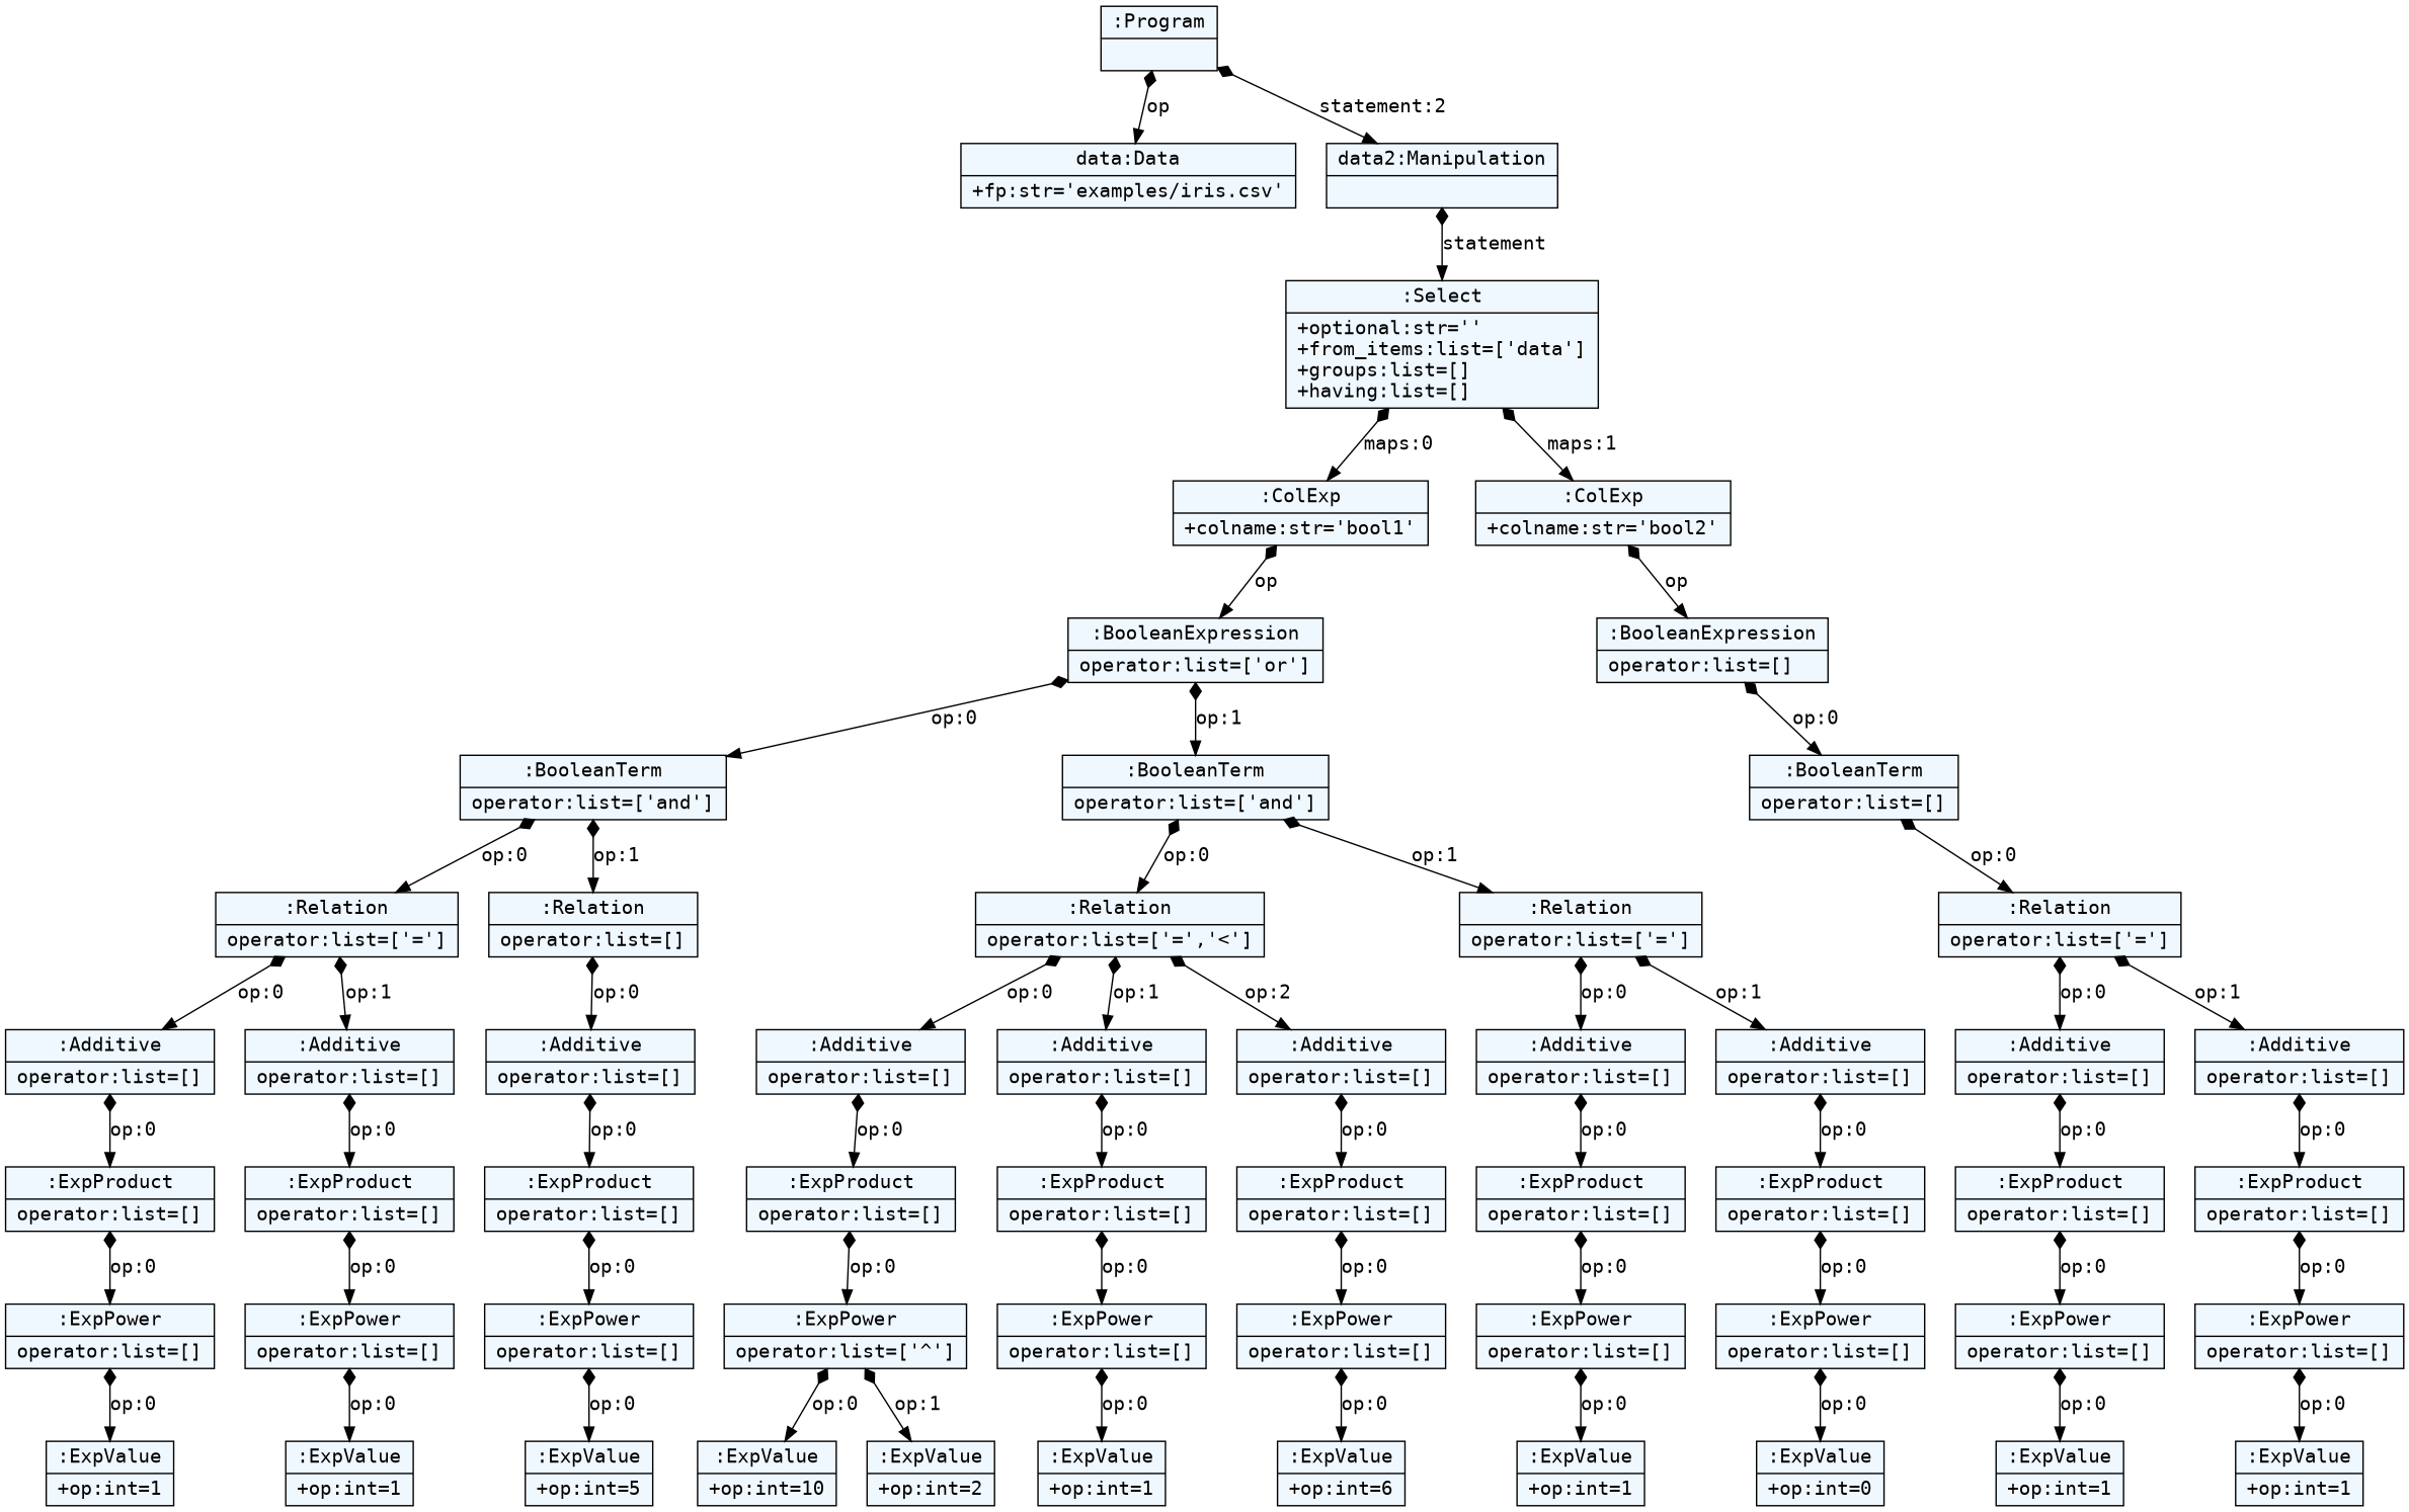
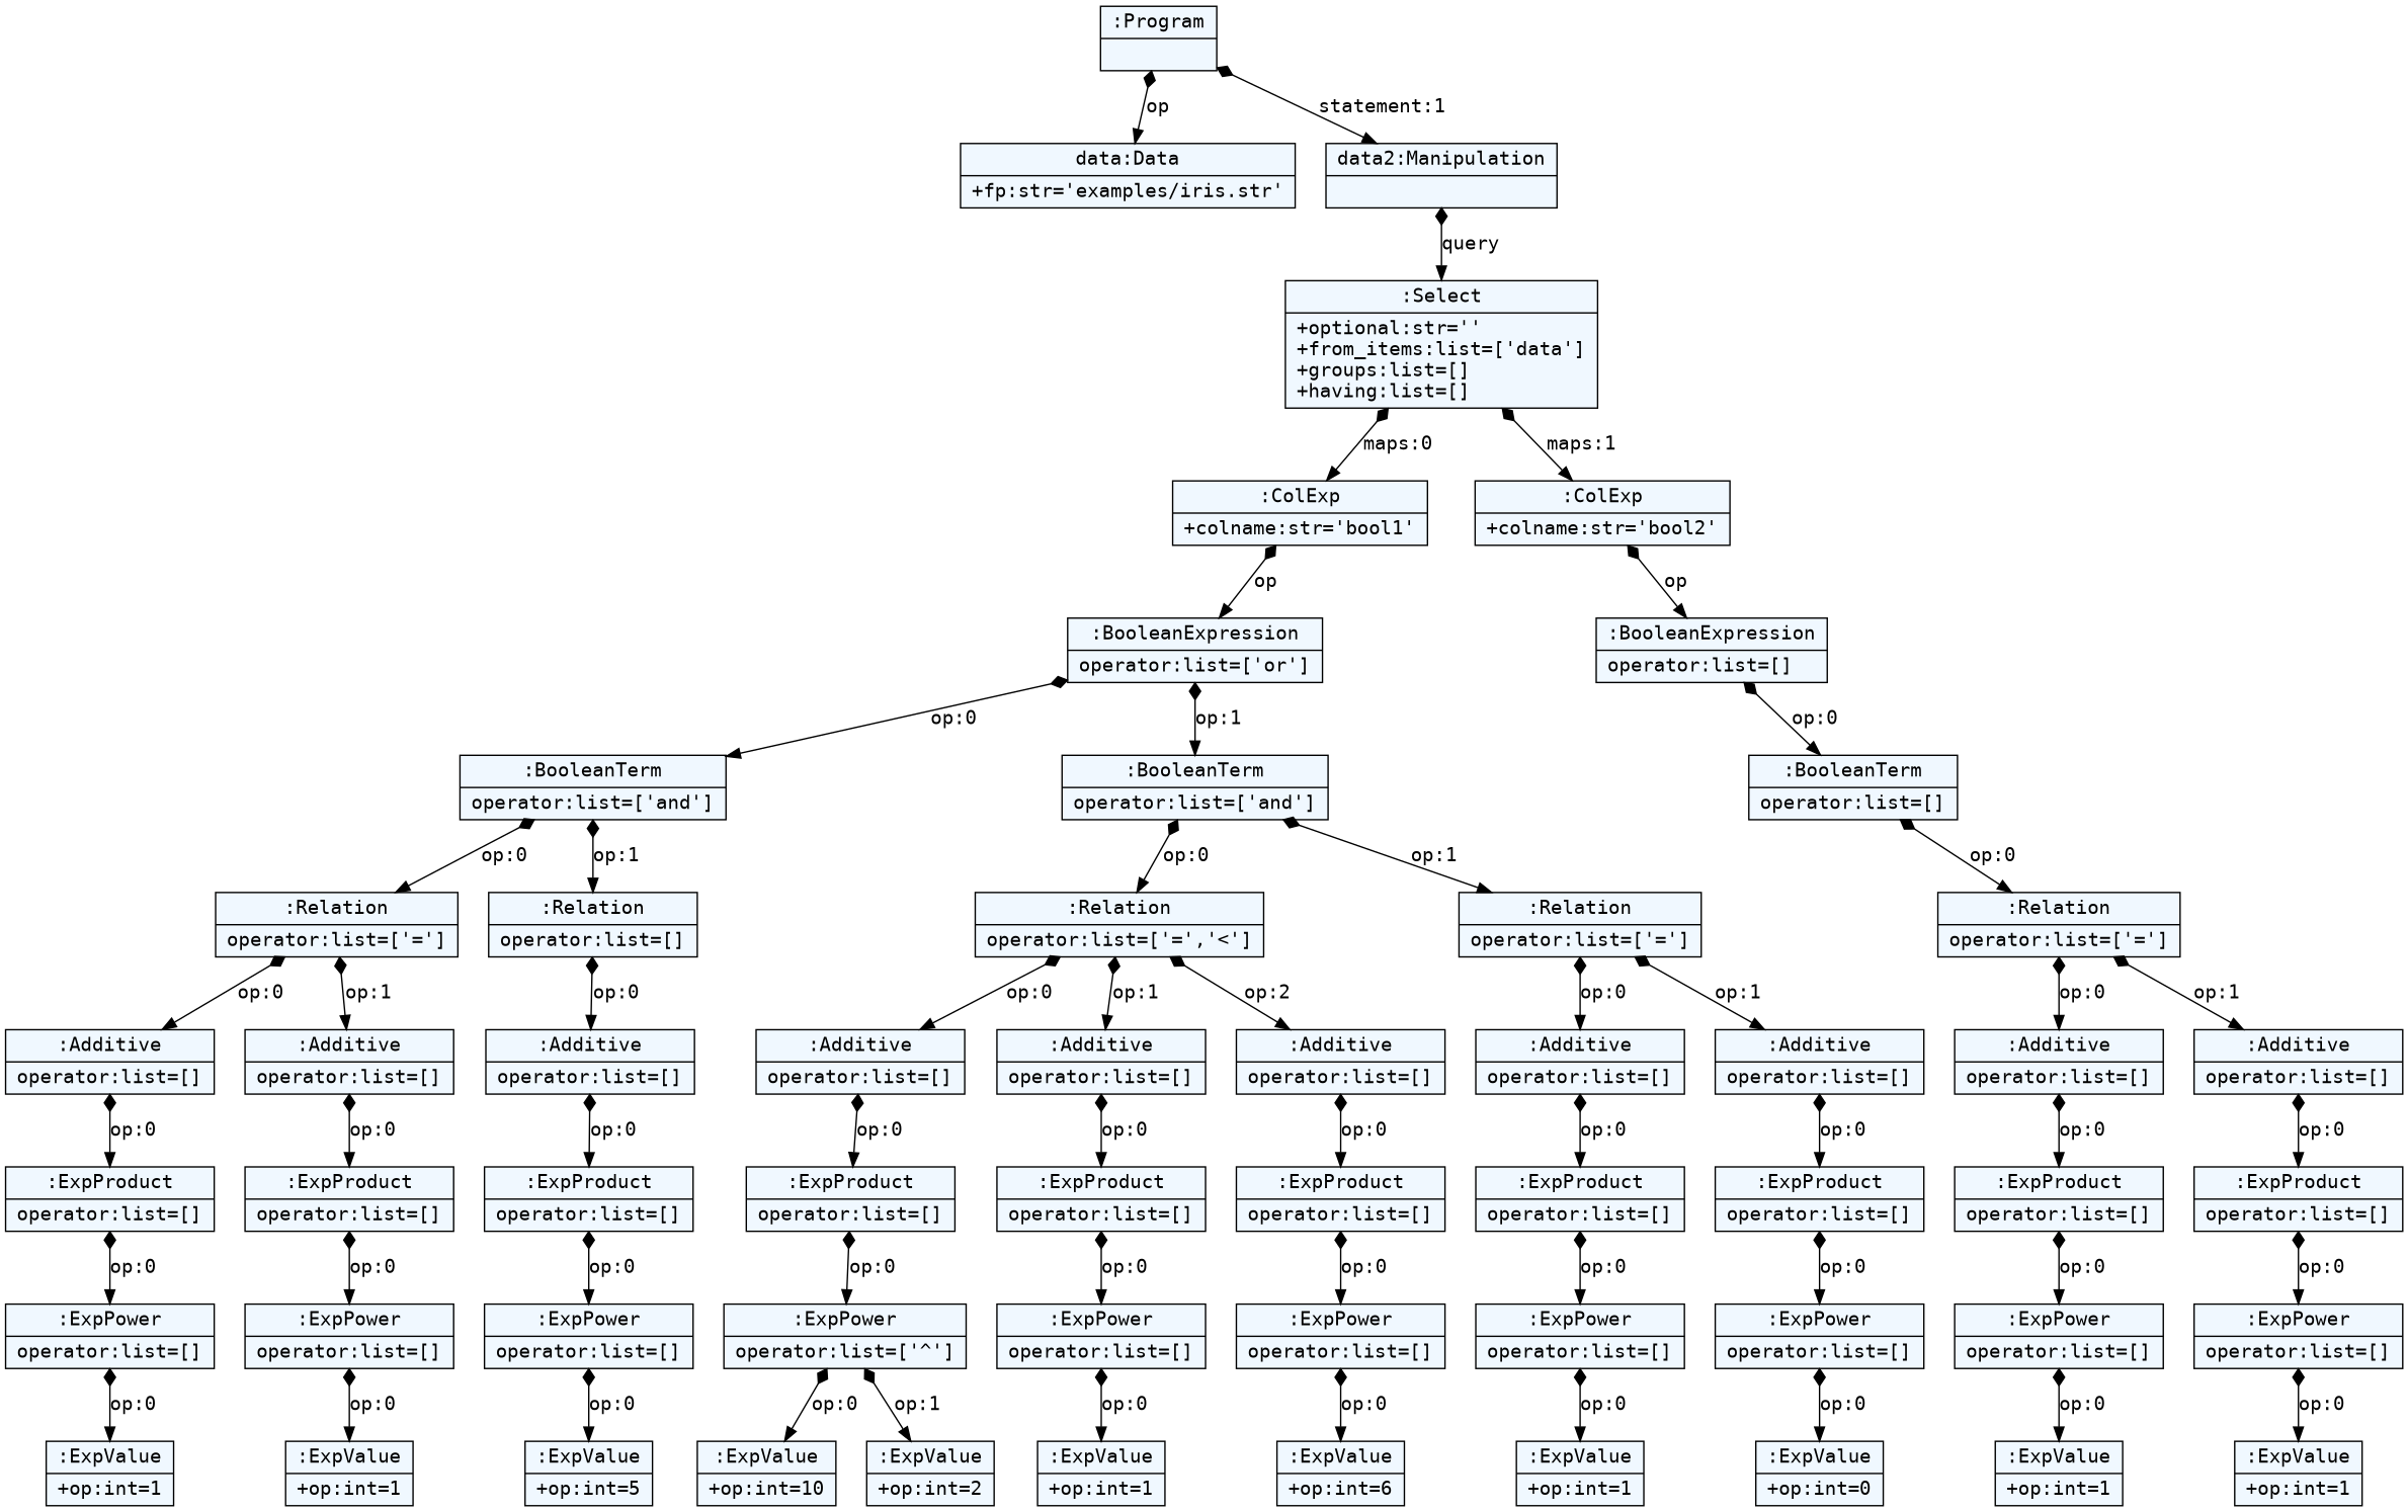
  digraph {
    fontname="DejaVu Sans Mono"
    fontsize=8
    nodesep=0.3
    node [fillcolor=aliceblue fontname="DejaVu Sans Mono" shape=record style=filled]
    edge [arrowtail=diamond dir=both fontname="DejaVu Sans Mono"]
    n1 [label="{:Program|}"]
-   n2 [label="{data:Data|+fp:str='examples/iris.csv'\l}"]
+   n2 [label="{data:Data|+fp:str='examples/iris.str'\l}"]
    n3 [label="{data2:Manipulation|}"]
    n4 [label="{:Select|+optional:str=''\l+from_items:list=['data']\l+groups:list=[]\l+having:list=[]\l}"]
    n5 [label="{:ColExp|+colname:str='bool1'\l}"]
    n6 [label="{:ColExp|+colname:str='bool2'\l}"]
    n7 [label="{:BooleanExpression|operator:list=['or']\l}"]
    n8 [label="{:BooleanExpression|operator:list=[]\l}"]
    n9 [label="{:BooleanTerm|operator:list=['and']\l}"]
    n10 [label="{:BooleanTerm|operator:list=['and']\l}"]
    n11 [label="{:Relation|operator:list=['=']\l}"]
    n12 [label="{:Relation|operator:list=[]\l}"]
    n13 [label="{:Relation|operator:list=['=','\<']\l}"]
    n14 [label="{:Relation|operator:list=['=']\l}"]
    n15 [label="{:Additive|operator:list=[]\l}"]
    n16 [label="{:Additive|operator:list=[]\l}"]
    n17 [label="{:Additive|operator:list=[]\l}"]
    n18 [label="{:ExpProduct|operator:list=[]\l}"]
    n19 [label="{:ExpProduct|operator:list=[]\l}"]
    n20 [label="{:ExpPower|operator:list=[]\l}"]
    n21 [label="{:ExpValue|+op:int=1\l}"]
    n22 [label="{:ExpPower|operator:list=[]\l}"]
    n23 [label="{:ExpValue|+op:int=1\l}"]
    n24 [label="{:ExpProduct|operator:list=[]\l}"]
    n25 [label="{:ExpPower|operator:list=[]\l}"]
    n26 [label="{:ExpValue|+op:int=5\l}"]
    n27 [label="{:Additive|operator:list=[]\l}"]
    n28 [label="{:Additive|operator:list=[]\l}"]
    n29 [label="{:Additive|operator:list=[]\l}"]
    n30 [label="{:Additive|operator:list=[]\l}"]
    n31 [label="{:Additive|operator:list=[]\l}"]
    n32 [label="{:ExpProduct|operator:list=[]\l}"]
    n33 [label="{:ExpProduct|operator:list=[]\l}"]
    n34 [label="{:ExpProduct|operator:list=[]\l}"]
    n35 [label="{:ExpPower|operator:list=['^']\l}"]
    n36 [label="{:ExpValue|+op:int=10\l}"]
    n37 [label="{:ExpValue|+op:int=2\l}"]
    n38 [label="{:ExpPower|operator:list=[]\l}"]
    n39 [label="{:ExpValue|+op:int=1\l}"]
    n40 [label="{:ExpPower|operator:list=[]\l}"]
    n41 [label="{:ExpValue|+op:int=6\l}"]
    n42 [label="{:ExpProduct|operator:list=[]\l}"]
    n43 [label="{:ExpProduct|operator:list=[]\l}"]
    n44 [label="{:ExpPower|operator:list=[]\l}"]
    n45 [label="{:ExpValue|+op:int=1\l}"]
    n46 [label="{:ExpPower|operator:list=[]\l}"]
    n47 [label="{:ExpValue|+op:int=0\l}"]
    n48 [label="{:BooleanTerm|operator:list=[]\l}"]
    n49 [label="{:Relation|operator:list=['=']\l}"]
    n50 [label="{:Additive|operator:list=[]\l}"]
    n51 [label="{:Additive|operator:list=[]\l}"]
    n52 [label="{:ExpProduct|operator:list=[]\l}"]
    n53 [label="{:ExpProduct|operator:list=[]\l}"]
    n54 [label="{:ExpPower|operator:list=[]\l}"]
    n55 [label="{:ExpValue|+op:int=1\l}"]
    n56 [label="{:ExpPower|operator:list=[]\l}"]
    n57 [label="{:ExpValue|+op:int=1\l}"]
    n1 -> n2 [label=op]
-   n1 -> n3 [label="statement:2"]
-   n3 -> n4 [label=statement]
+   n1 -> n3 [label="statement:1"]
+   n3 -> n4 [label=query]
    n4 -> n5 [label="maps:0"]
    n4 -> n6 [label="maps:1"]
    n5 -> n7 [label=op]
    n6 -> n8 [label=op]
    n7 -> n9 [label="op:0"]
    n7 -> n10 [label="op:1"]
    n8 -> n48 [label="op:0"]
    n9 -> n11 [label="op:0"]
    n9 -> n12 [label="op:1"]
    n10 -> n13 [label="op:0"]
    n10 -> n14 [label="op:1"]
    n11 -> n15 [label="op:0"]
    n11 -> n16 [label="op:1"]
    n12 -> n17 [label="op:0"]
    n13 -> n27 [label="op:0"]
    n13 -> n28 [label="op:1"]
    n13 -> n29 [label="op:2"]
    n14 -> n30 [label="op:0"]
    n14 -> n31 [label="op:1"]
    n15 -> n18 [label="op:0"]
    n16 -> n19 [label="op:0"]
    n17 -> n24 [label="op:0"]
    n18 -> n20 [label="op:0"]
    n19 -> n22 [label="op:0"]
    n20 -> n21 [label="op:0"]
    n22 -> n23 [label="op:0"]
    n24 -> n25 [label="op:0"]
    n25 -> n26 [label="op:0"]
    n27 -> n32 [label="op:0"]
    n28 -> n33 [label="op:0"]
    n29 -> n34 [label="op:0"]
    n30 -> n42 [label="op:0"]
    n31 -> n43 [label="op:0"]
    n32 -> n35 [label="op:0"]
    n33 -> n38 [label="op:0"]
    n34 -> n40 [label="op:0"]
    n35 -> n36 [label="op:0"]
    n35 -> n37 [label="op:1"]
    n38 -> n39 [label="op:0"]
    n40 -> n41 [label="op:0"]
    n42 -> n44 [label="op:0"]
    n43 -> n46 [label="op:0"]
    n44 -> n45 [label="op:0"]
    n46 -> n47 [label="op:0"]
    n48 -> n49 [label="op:0"]
    n49 -> n50 [label="op:0"]
    n49 -> n51 [label="op:1"]
    n50 -> n52 [label="op:0"]
    n51 -> n53 [label="op:0"]
    n52 -> n54 [label="op:0"]
    n53 -> n56 [label="op:0"]
    n54 -> n55 [label="op:0"]
    n56 -> n57 [label="op:0"]
  }
